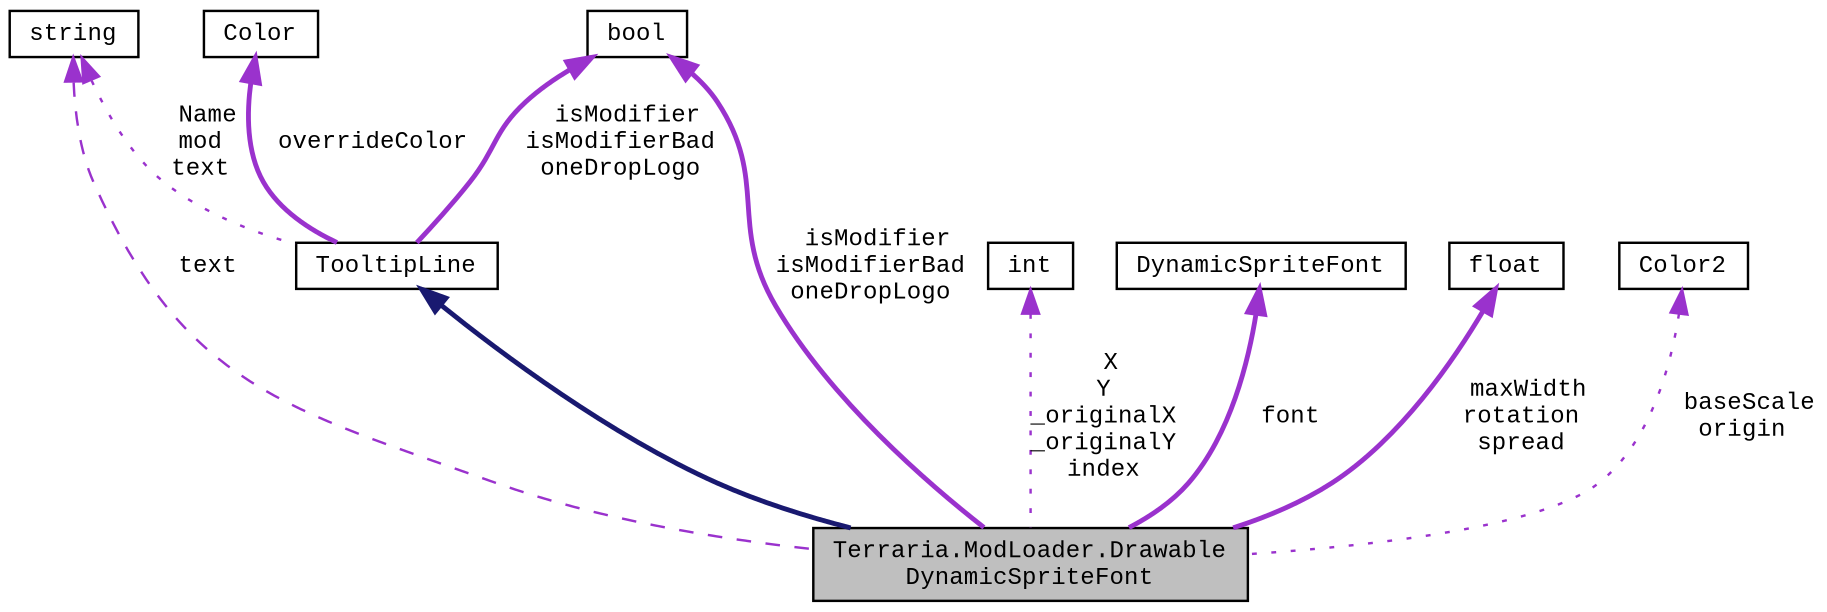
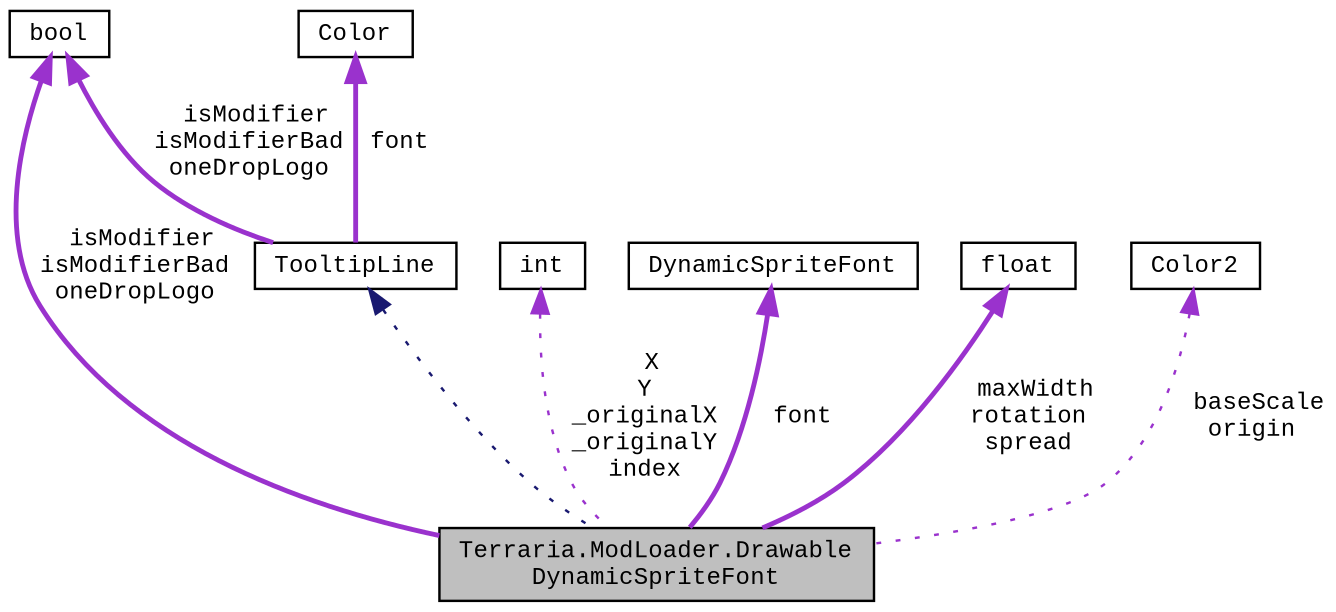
  digraph {
    fontname="Liberation Mono"
    node [color=black fillcolor=white fontname="Liberation Mono" fontsize=10 shape=record style=filled]
    edge [color=darkorchid3 dir=back fontname="Liberation Mono" fontsize=10 labelfontname=Helvetica labelfontsize=10 style=bold]
    n1 [fillcolor=grey75 fontcolor=black height=0.2 label="Terraria.ModLoader.Drawable\lDynamicSpriteFont" width=0.4]
    n2 [height=0.2 label=TooltipLine width=0.4]
-   n3 [height=0.2 label=string width=0.4]
    n4 [height=0.2 label=bool width=0.4]
    n5 [height=0.2 label=Color width=0.4]
    n6 [height=0.2 label=int width=0.4]
    n7 [height=0.2 label=DynamicSpriteFont width=0.4]
    n8 [height=0.2 label=float width=0.4]
    n9 [height=0.2 label=Color2 width=0.4]
-   n2 -> n1 [color=midnightblue]
-   n3 -> n1 [label=" text" style=dashed]
-   n3 -> n2 [label=" Name\nmod\ntext" style=dotted]
+   n2 -> n1 [color=midnightblue style=dotted]
    n4 -> n1 [label=" isModifier\nisModifierBad\noneDropLogo"]
    n4 -> n2 [label=" isModifier\nisModifierBad\noneDropLogo"]
-   n5 -> n2 [label=" overrideColor"]
+   n5 -> n2 [label=" font"]
    n6 -> n1 [label=" X\nY\n_originalX\n_originalY\nindex" style=dotted]
    n7 -> n1 [label=" font"]
    n8 -> n1 [label=" maxWidth\nrotation\nspread"]
    n9 -> n1 [label=" baseScale\norigin" style=dotted]
  }
